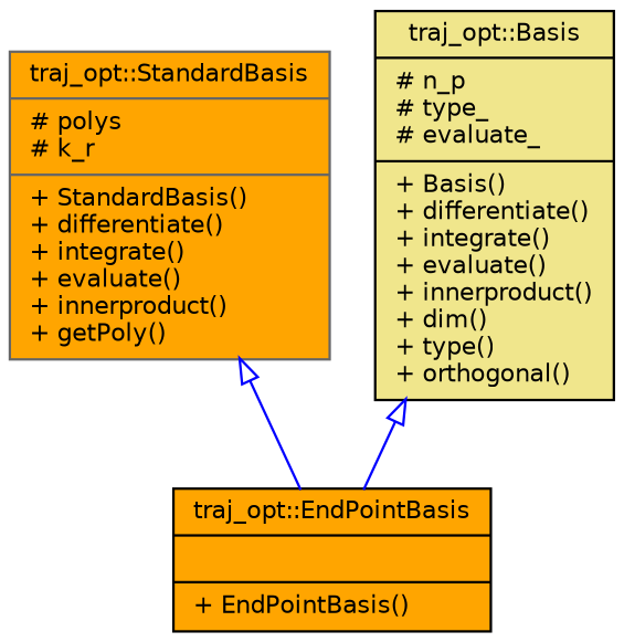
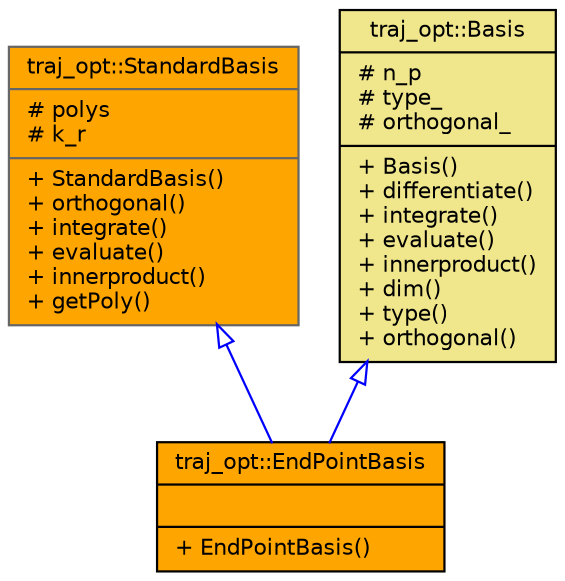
  digraph {
    node [color=black fillcolor=orange fontname=Helvetica fontsize=10 shape=record style=filled]
    edge [arrowtail=onormal color=blue dir=back fontname=Helvetica fontsize=10 labelfontname=Helvetica labelfontsize=10 style=solid]
    n1 [fontcolor=black height=0.2 label="{traj_opt::EndPointBasis\n||+ EndPointBasis()\l}" width=0.4]
-   n2 [color=gray40 height=0.2 label="{traj_opt::StandardBasis\n|# polys\l# k_r\l|+ StandardBasis()\l+ differentiate()\l+ integrate()\l+ evaluate()\l+ innerproduct()\l+ getPoly()\l}" width=0.4]
-   n3 [fillcolor=khaki height=0.2 label="{traj_opt::Basis\n|# n_p\l# type_\l# evaluate_\l|+ Basis()\l+ differentiate()\l+ integrate()\l+ evaluate()\l+ innerproduct()\l+ dim()\l+ type()\l+ orthogonal()\l}" width=0.4]
+   n2 [color=gray40 height=0.2 label="{traj_opt::StandardBasis\n|# polys\l# k_r\l|+ StandardBasis()\l+ orthogonal()\l+ integrate()\l+ evaluate()\l+ innerproduct()\l+ getPoly()\l}" width=0.4]
+   n3 [fillcolor=khaki height=0.2 label="{traj_opt::Basis\n|# n_p\l# type_\l# orthogonal_\l|+ Basis()\l+ differentiate()\l+ integrate()\l+ evaluate()\l+ innerproduct()\l+ dim()\l+ type()\l+ orthogonal()\l}" width=0.4]
    n2 -> n1
    n3 -> n1
  }
